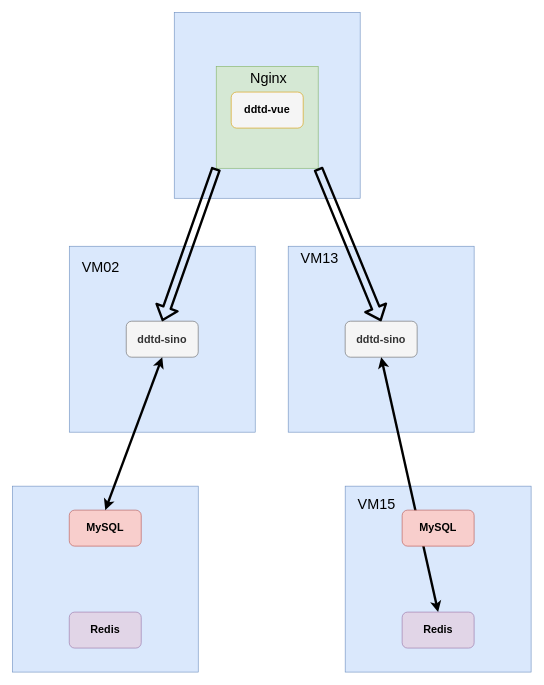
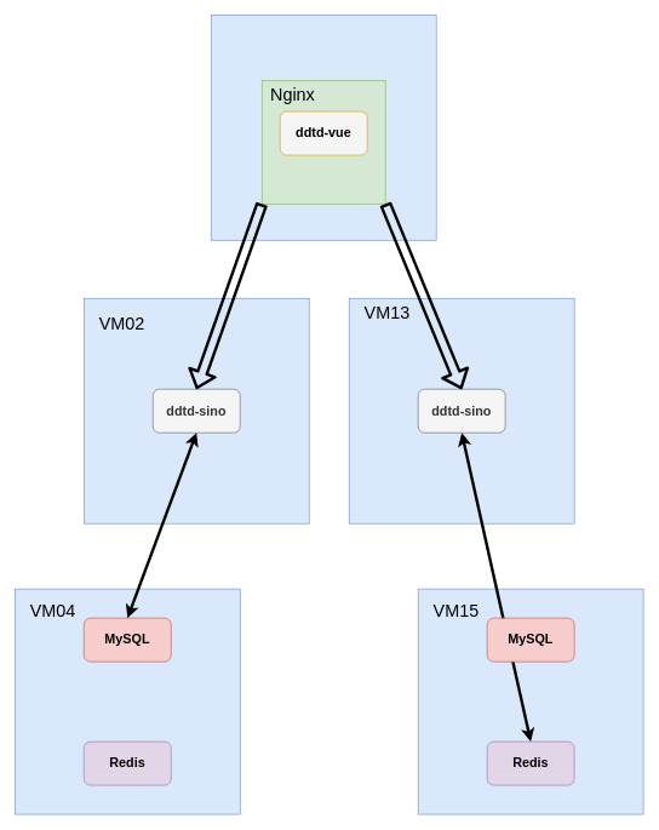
  <mxCell id="0" />
  <mxCell id="1" parent="0" />
  <mxCell id="2" value="" style="whiteSpace=wrap;html=1;aspect=fixed;fillColor=#dae8fc;strokeColor=#6c8ebf;" vertex="1" parent="1"><mxGeometry x="20" y="810" width="310" height="310" as="geometry" /></mxCell>
  <mxCell id="3" value="" style="whiteSpace=wrap;html=1;aspect=fixed;fillColor=#dae8fc;strokeColor=#6c8ebf;" vertex="1" parent="1"><mxGeometry x="575" y="810" width="310" height="310" as="geometry" /></mxCell>
  <mxCell id="4" value="" style="whiteSpace=wrap;html=1;aspect=fixed;fillColor=#dae8fc;strokeColor=#6c8ebf;" vertex="1" parent="1"><mxGeometry x="115" y="410" width="310" height="310" as="geometry" /></mxCell>
  <mxCell id="5" value="&lt;font style=&quot;font-size: 18px&quot;&gt;&lt;b&gt;ddtd-sino&lt;/b&gt;&lt;/font&gt;" style="rounded=1;whiteSpace=wrap;html=1;fillColor=#f5f5f5;strokeColor=#666666;fontColor=#333333;" vertex="1" parent="1"><mxGeometry x="210" y="535" width="120" height="60" as="geometry" /></mxCell>
  <mxCell id="6" value="&lt;font style=&quot;font-size: 18px&quot;&gt;&lt;b&gt;MySQL&lt;/b&gt;&lt;/font&gt;" style="rounded=1;whiteSpace=wrap;html=1;fillColor=#f8cecc;strokeColor=#b85450;" vertex="1" parent="1"><mxGeometry x="115" y="850" width="120" height="60" as="geometry" /></mxCell>
  <mxCell id="7" value="" style="whiteSpace=wrap;html=1;aspect=fixed;fillColor=#dae8fc;strokeColor=#6c8ebf;" vertex="1" parent="1"><mxGeometry x="480" y="410" width="310" height="310" as="geometry" /></mxCell>
  <mxCell id="8" value="&lt;font style=&quot;font-size: 18px&quot;&gt;&lt;b&gt;ddtd-sino&lt;/b&gt;&lt;/font&gt;" style="rounded=1;whiteSpace=wrap;html=1;fillColor=#f5f5f5;strokeColor=#666666;fontColor=#333333;" vertex="1" parent="1"><mxGeometry x="575" y="535" width="120" height="60" as="geometry" /></mxCell>
  <mxCell id="9" value="&lt;font style=&quot;font-size: 18px&quot;&gt;&lt;b&gt;Redis&lt;/b&gt;&lt;/font&gt;" style="rounded=1;whiteSpace=wrap;html=1;fillColor=#e1d5e7;strokeColor=#9673a6;" vertex="1" parent="1"><mxGeometry x="670" y="1020" width="120" height="60" as="geometry" /></mxCell>
  <mxCell id="10" value="" style="group" vertex="1" connectable="0" parent="1"><mxGeometry x="290" y="20" width="310" height="310" as="geometry" /></mxCell>
  <mxCell id="11" value="" style="whiteSpace=wrap;html=1;aspect=fixed;fillColor=#dae8fc;strokeColor=#6c8ebf;" vertex="1" parent="10"><mxGeometry width="310" height="310" as="geometry" /></mxCell>
  <mxCell id="12" value="" style="whiteSpace=wrap;html=1;aspect=fixed;fillColor=#d5e8d4;strokeColor=#82b366;" vertex="1" parent="10"><mxGeometry x="70" y="90" width="170" height="170" as="geometry" /></mxCell>
  <mxCell id="13" value="&lt;font style=&quot;font-size: 18px&quot;&gt;&lt;b&gt;ddtd-vue&lt;/b&gt;&lt;/font&gt;" style="rounded=1;whiteSpace=wrap;html=1;fillColor=#f5f5f5;strokeColor=#d79b00;" vertex="1" parent="10"><mxGeometry x="95" y="133" width="120" height="60" as="geometry" /></mxCell>
- <mxCell id="14" value="&lt;font style=&quot;font-size: 24px&quot;&gt;Nginx&lt;/font&gt;" style="text;html=1;strokeColor=none;fillColor=none;align=center;verticalAlign=middle;whiteSpace=wrap;rounded=0;" vertex="1" parent="10"><mxGeometry x="115" y="100" width="85" height="20" as="geometry" /></mxCell>
+ <mxCell id="14" value="&lt;font style=&quot;font-size: 24px&quot;&gt;Nginx&lt;/font&gt;" style="text;html=1;strokeColor=none;fillColor=none;align=center;verticalAlign=middle;whiteSpace=wrap;rounded=0;" vertex="1" parent="10"><mxGeometry x="70" y="100" width="85" height="20" as="geometry" /></mxCell>
  <mxCell id="15" value="&lt;font style=&quot;font-size: 24px&quot;&gt;VM02&lt;/font&gt;" style="text;html=1;strokeColor=none;fillColor=none;align=center;verticalAlign=middle;whiteSpace=wrap;rounded=0;" vertex="1" parent="1"><mxGeometry x="125" y="435" width="85" height="20" as="geometry" /></mxCell>
  <mxCell id="16" value="&lt;font style=&quot;font-size: 24px&quot;&gt;VM13&lt;/font&gt;" style="text;html=1;strokeColor=none;fillColor=none;align=center;verticalAlign=middle;whiteSpace=wrap;rounded=0;" vertex="1" parent="1"><mxGeometry x="490" y="420" width="85" height="20" as="geometry" /></mxCell>
  <mxCell id="17" value="" style="endArrow=classic;html=1;exitX=0;exitY=1;exitDx=0;exitDy=0;entryX=0.5;entryY=0;entryDx=0;entryDy=0;fontStyle=1;jumpSize=8;shape=flexArrow;strokeWidth=4;" edge="1" parent="1" source="12" target="5"><mxGeometry width="50" height="50" relative="1" as="geometry"><mxPoint x="120" y="790" as="sourcePoint" /><mxPoint x="170" y="740" as="targetPoint" /></mxGeometry></mxCell>
  <mxCell id="18" value="" style="endArrow=classic;html=1;entryX=0.5;entryY=0;entryDx=0;entryDy=0;fontStyle=1;jumpSize=8;shape=flexArrow;strokeWidth=4;exitX=1;exitY=1;exitDx=0;exitDy=0;" edge="1" parent="1" source="12" target="8"><mxGeometry width="50" height="50" relative="1" as="geometry"><mxPoint x="720" y="340" as="sourcePoint" /><mxPoint x="280" y="545" as="targetPoint" /></mxGeometry></mxCell>
  <mxCell id="19" value="" style="endArrow=classic;startArrow=classic;html=1;strokeWidth=4;entryX=0.5;entryY=1;entryDx=0;entryDy=0;exitX=0.5;exitY=0;exitDx=0;exitDy=0;" edge="1" parent="1" source="6" target="5"><mxGeometry width="50" height="50" relative="1" as="geometry"><mxPoint x="250" y="640" as="sourcePoint" /><mxPoint x="300" y="590" as="targetPoint" /></mxGeometry></mxCell>
  <mxCell id="20" value="" style="endArrow=classic;startArrow=classic;html=1;strokeWidth=4;entryX=0.5;entryY=1;entryDx=0;entryDy=0;exitX=0.5;exitY=0;exitDx=0;exitDy=0;" edge="1" parent="1" source="9" target="8"><mxGeometry width="50" height="50" relative="1" as="geometry"><mxPoint x="280" y="660" as="sourcePoint" /><mxPoint x="280" y="605" as="targetPoint" /></mxGeometry></mxCell>
  <mxCell id="21" value="&lt;font style=&quot;font-size: 18px&quot;&gt;&lt;b&gt;Redis&lt;/b&gt;&lt;/font&gt;" style="rounded=1;whiteSpace=wrap;html=1;fillColor=#e1d5e7;strokeColor=#9673a6;" vertex="1" parent="1"><mxGeometry x="115" y="1020" width="120" height="60" as="geometry" /></mxCell>
  <mxCell id="22" value="&lt;font style=&quot;font-size: 18px&quot;&gt;&lt;b&gt;MySQL&lt;/b&gt;&lt;/font&gt;" style="rounded=1;whiteSpace=wrap;html=1;fillColor=#f8cecc;strokeColor=#b85450;" vertex="1" parent="1"><mxGeometry x="670" y="850" width="120" height="60" as="geometry" /></mxCell>
+ <mxCell id="23" value="&lt;font style=&quot;font-size: 24px&quot;&gt;VM04&lt;/font&gt;" style="text;html=1;strokeColor=none;fillColor=none;align=center;verticalAlign=middle;whiteSpace=wrap;rounded=0;" vertex="1" parent="1"><mxGeometry x="30" y="830" width="85" height="20" as="geometry" /></mxCell>
  <mxCell id="24" value="&lt;font style=&quot;font-size: 24px&quot;&gt;VM15&lt;/font&gt;" style="text;html=1;strokeColor=none;fillColor=none;align=center;verticalAlign=middle;whiteSpace=wrap;rounded=0;" vertex="1" parent="1"><mxGeometry x="585" y="830" width="85" height="20" as="geometry" /></mxCell>
